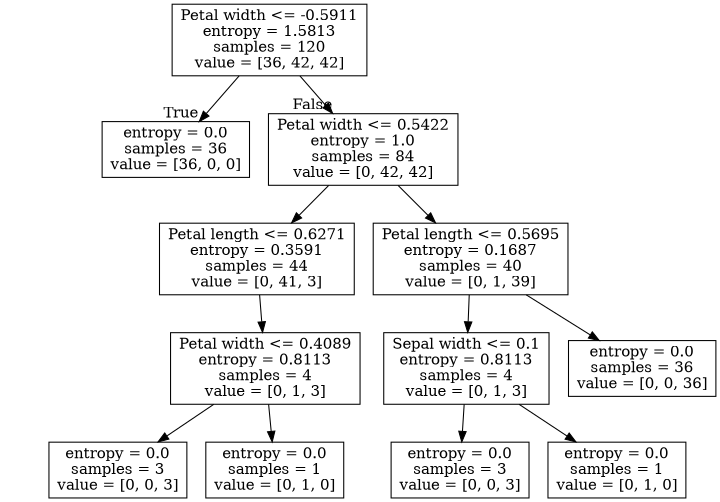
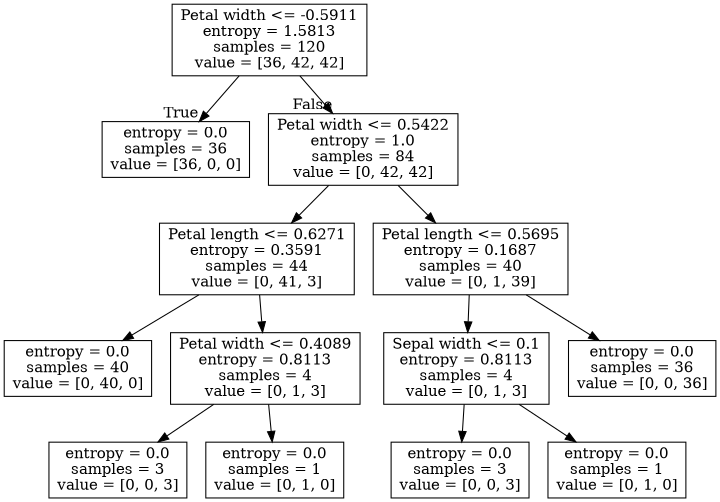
  digraph {
    node [shape=box]
    n1 [label="Petal width <= -0.5911\nentropy = 1.5813\nsamples = 120\nvalue = [36, 42, 42]"]
    n2 [label="entropy = 0.0\nsamples = 36\nvalue = [36, 0, 0]"]
    n3 [label="Petal width <= 0.5422\nentropy = 1.0\nsamples = 84\nvalue = [0, 42, 42]"]
    n4 [label="Petal length <= 0.6271\nentropy = 0.3591\nsamples = 44\nvalue = [0, 41, 3]"]
    n5 [label="Petal length <= 0.5695\nentropy = 0.1687\nsamples = 40\nvalue = [0, 1, 39]"]
+   n6 [label="entropy = 0.0\nsamples = 40\nvalue = [0, 40, 0]"]
    n7 [label="Petal width <= 0.4089\nentropy = 0.8113\nsamples = 4\nvalue = [0, 1, 3]"]
    n8 [label="entropy = 0.0\nsamples = 3\nvalue = [0, 0, 3]"]
    n9 [label="entropy = 0.0\nsamples = 1\nvalue = [0, 1, 0]"]
    n10 [label="Sepal width <= 0.1\nentropy = 0.8113\nsamples = 4\nvalue = [0, 1, 3]"]
    n11 [label="entropy = 0.0\nsamples = 36\nvalue = [0, 0, 36]"]
    n12 [label="entropy = 0.0\nsamples = 3\nvalue = [0, 0, 3]"]
    n13 [label="entropy = 0.0\nsamples = 1\nvalue = [0, 1, 0]"]
    n1 -> n2 [headlabel=True labelangle=45 labeldistance=2.5]
    n1 -> n3 [headlabel=False labelangle=-45 labeldistance=2.5]
    n3 -> n4
    n3 -> n5
+   n4 -> n6
    n4 -> n7
    n5 -> n10
    n5 -> n11
    n7 -> n8
    n7 -> n9
    n10 -> n12
    n10 -> n13
  }
